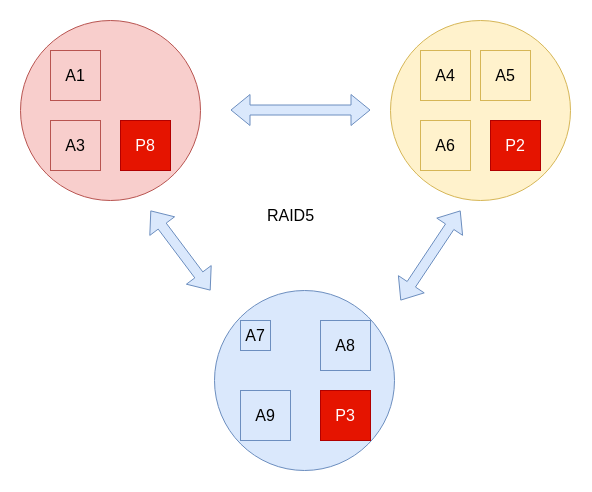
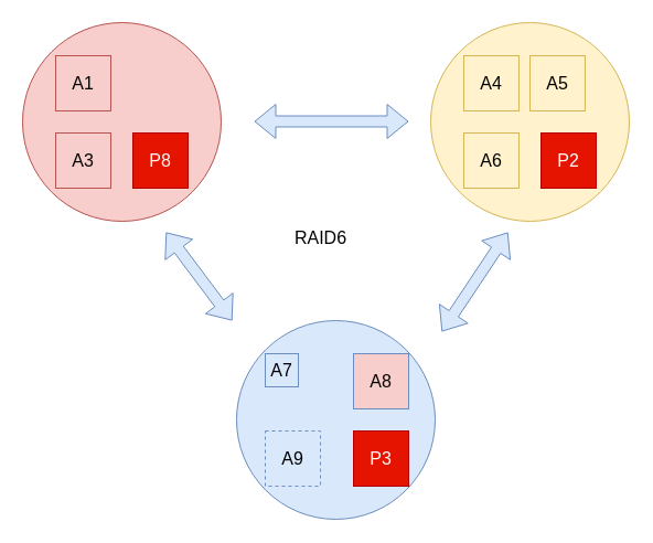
  <mxCell id="0" />
  <mxCell id="1" parent="0" />
  <mxCell id="2" value="" style="ellipse;whiteSpace=wrap;html=1;aspect=fixed;fillColor=#f8cecc;strokeColor=#b85450;fontSize=16;" vertex="1" parent="1"><mxGeometry x="20" y="20" width="180" height="180" as="geometry" /></mxCell>
  <mxCell id="3" value="" style="ellipse;whiteSpace=wrap;html=1;aspect=fixed;fillColor=#fff2cc;strokeColor=#d6b656;fontSize=16;" vertex="1" parent="1"><mxGeometry x="390" y="20" width="180" height="180" as="geometry" /></mxCell>
  <mxCell id="4" value="" style="ellipse;whiteSpace=wrap;html=1;aspect=fixed;fillColor=#dae8fc;strokeColor=#6c8ebf;fontSize=16;" vertex="1" parent="1"><mxGeometry x="214" y="290" width="180" height="180" as="geometry" /></mxCell>
  <mxCell id="5" value="A1" style="whiteSpace=wrap;html=1;aspect=fixed;fillColor=#f8cecc;strokeColor=#b85450;fontSize=16;" vertex="1" parent="1"><mxGeometry x="50" y="50" width="50" height="50" as="geometry" /></mxCell>
  <mxCell id="6" value="A3" style="whiteSpace=wrap;html=1;aspect=fixed;fillColor=#f8cecc;strokeColor=#b85450;fontSize=16;" vertex="1" parent="1"><mxGeometry x="50" y="120" width="50" height="50" as="geometry" /></mxCell>
  <mxCell id="7" value="P8" style="whiteSpace=wrap;html=1;aspect=fixed;fillColor=#e51400;fontColor=#ffffff;strokeColor=#B20000;fontSize=16;" vertex="1" parent="1"><mxGeometry x="120" y="120" width="50" height="50" as="geometry" /></mxCell>
  <mxCell id="8" value="A4" style="whiteSpace=wrap;html=1;aspect=fixed;fillColor=#fff2cc;strokeColor=#d6b656;fontSize=16;" vertex="1" parent="1"><mxGeometry x="420" y="50" width="50" height="50" as="geometry" /></mxCell>
  <mxCell id="9" value="A6" style="whiteSpace=wrap;html=1;aspect=fixed;fillColor=#fff2cc;strokeColor=#d6b656;fontSize=16;" vertex="1" parent="1"><mxGeometry x="420" y="120" width="50" height="50" as="geometry" /></mxCell>
  <mxCell id="10" value="A5" style="whiteSpace=wrap;html=1;aspect=fixed;fillColor=#fff2cc;strokeColor=#d6b656;fontSize=16;" vertex="1" parent="1"><mxGeometry x="480" y="50" width="50" height="50" as="geometry" /></mxCell>
  <mxCell id="11" value="P2" style="whiteSpace=wrap;html=1;aspect=fixed;fillColor=#e51400;fontColor=#ffffff;strokeColor=#B20000;fontSize=16;" vertex="1" parent="1"><mxGeometry x="490" y="120" width="50" height="50" as="geometry" /></mxCell>
  <mxCell id="12" value="A7" style="whiteSpace=wrap;html=1;aspect=fixed;fillColor=#dae8fc;strokeColor=#6c8ebf;fontSize=16;" vertex="1" parent="1"><mxGeometry x="240" y="320" width="30" height="30" as="geometry" /></mxCell>
- <mxCell id="13" value="A9" style="whiteSpace=wrap;html=1;aspect=fixed;fillColor=#dae8fc;strokeColor=#6c8ebf;fontSize=16;" vertex="1" parent="1"><mxGeometry x="240" y="390" width="50" height="50" as="geometry" /></mxCell>
- <mxCell id="14" value="A8" style="whiteSpace=wrap;html=1;aspect=fixed;fillColor=#dae8fc;strokeColor=#6c8ebf;fontSize=16;" vertex="1" parent="1"><mxGeometry x="320" y="320" width="50" height="50" as="geometry" /></mxCell>
+ <mxCell id="13" value="A9" style="whiteSpace=wrap;html=1;aspect=fixed;fillColor=#dae8fc;strokeColor=#6c8ebf;fontSize=16;dashed=1;" vertex="1" parent="1"><mxGeometry x="240" y="390" width="50" height="50" as="geometry" /></mxCell>
+ <mxCell id="14" value="A8" style="whiteSpace=wrap;html=1;aspect=fixed;fillColor=#f8cecc;strokeColor=#6c8ebf;fontSize=16;" vertex="1" parent="1"><mxGeometry x="320" y="320" width="50" height="50" as="geometry" /></mxCell>
  <mxCell id="15" value="P3" style="whiteSpace=wrap;html=1;aspect=fixed;fillColor=#e51400;fontColor=#ffffff;strokeColor=#B20000;fontSize=16;" vertex="1" parent="1"><mxGeometry x="320" y="390" width="50" height="50" as="geometry" /></mxCell>
- <mxCell id="16" value="RAID5" style="text;html=1;align=center;verticalAlign=middle;resizable=0;points=[];autosize=1;strokeColor=none;fillColor=none;fontSize=16;" vertex="1" parent="1"><mxGeometry x="255" y="200" width="70" height="30" as="geometry" /></mxCell>
+ <mxCell id="16" value="RAID6" style="text;html=1;align=center;verticalAlign=middle;resizable=0;points=[];autosize=1;strokeColor=none;fillColor=none;fontSize=16;" vertex="1" parent="1"><mxGeometry x="255" y="200" width="70" height="30" as="geometry" /></mxCell>
  <mxCell id="17" value="" style="shape=flexArrow;endArrow=classic;startArrow=classic;html=1;rounded=0;fillColor=#dae8fc;strokeColor=#6c8ebf;fontSize=16;" edge="1" parent="1"><mxGeometry width="100" height="100" relative="1" as="geometry"><mxPoint x="230" y="109.5" as="sourcePoint" /><mxPoint x="370" y="109.5" as="targetPoint" /></mxGeometry></mxCell>
  <mxCell id="18" value="" style="shape=flexArrow;endArrow=classic;startArrow=classic;html=1;rounded=0;fillColor=#dae8fc;strokeColor=#6c8ebf;fontSize=16;" edge="1" parent="1"><mxGeometry width="100" height="100" relative="1" as="geometry"><mxPoint x="210" y="290" as="sourcePoint" /><mxPoint x="150" y="210" as="targetPoint" /></mxGeometry></mxCell>
  <mxCell id="19" value="" style="shape=flexArrow;endArrow=classic;startArrow=classic;html=1;rounded=0;fillColor=#dae8fc;strokeColor=#6c8ebf;fontSize=16;" edge="1" parent="1"><mxGeometry width="100" height="100" relative="1" as="geometry"><mxPoint x="400" y="300" as="sourcePoint" /><mxPoint x="460" y="210" as="targetPoint" /></mxGeometry></mxCell>
